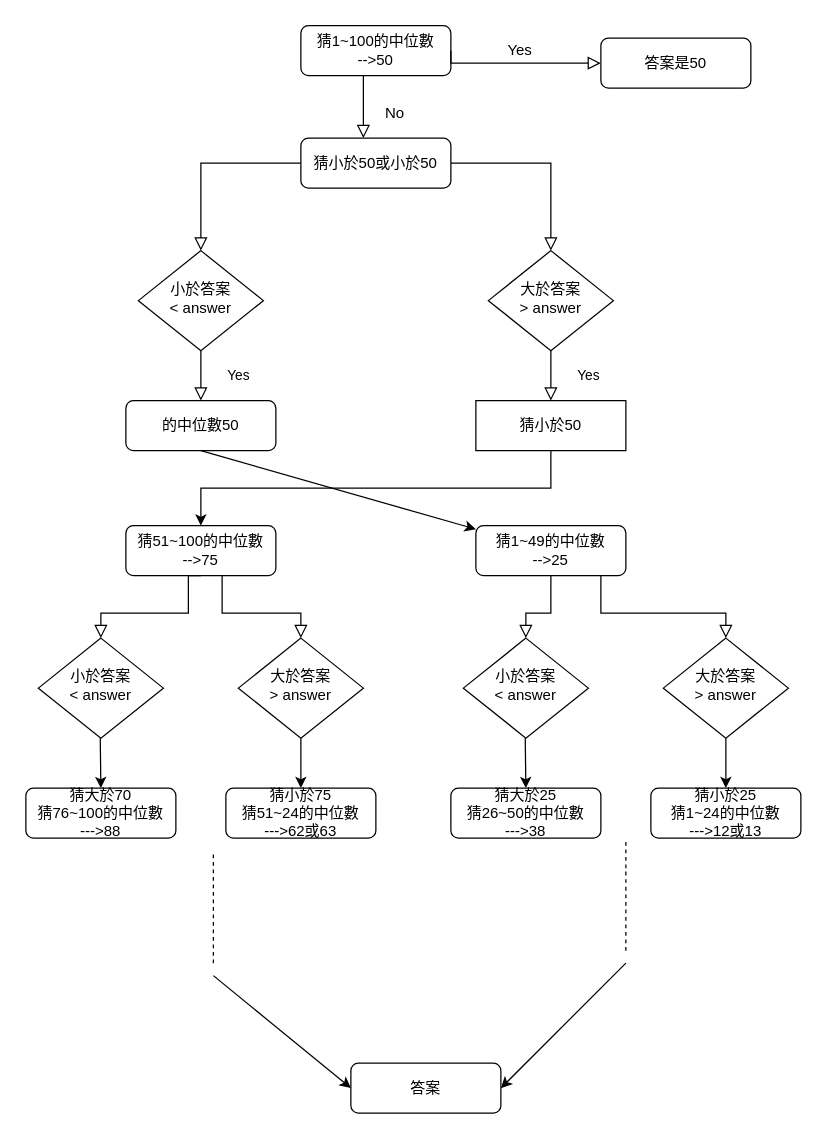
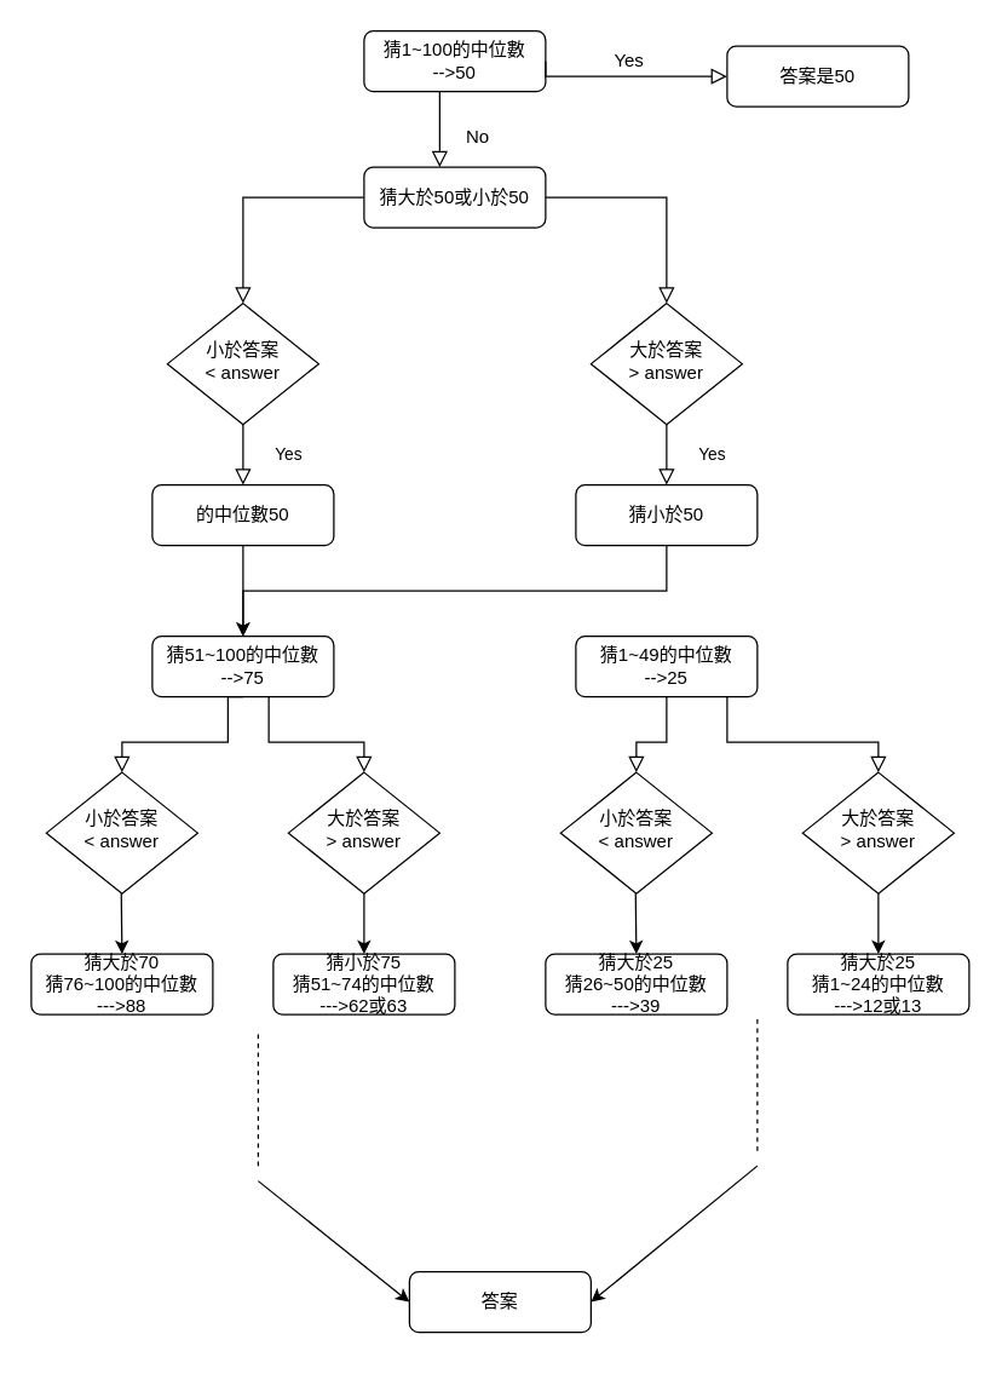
  <mxCell id="0" />
  <mxCell id="1" parent="0" />
  <mxCell id="2" value="" style="rounded=0;html=1;jettySize=auto;orthogonalLoop=1;fontSize=11;endArrow=block;endFill=0;endSize=8;strokeWidth=1;shadow=0;labelBackgroundColor=none;edgeStyle=orthogonalEdgeStyle;exitX=1;exitY=0.5;exitDx=0;exitDy=0;" parent="1" source="35" target="5" edge="1"><mxGeometry relative="1" as="geometry"><Array as="points"><mxPoint x="440" y="130" /></Array></mxGeometry></mxCell>
  <mxCell id="3" value="猜1~100的中位數&lt;br&gt;--&amp;gt;50" style="rounded=1;whiteSpace=wrap;html=1;fontSize=12;glass=0;strokeWidth=1;shadow=0;" parent="1" vertex="1"><mxGeometry x="240" y="20" width="120" height="40" as="geometry" /></mxCell>
  <mxCell id="4" value="Yes" style="edgeStyle=orthogonalEdgeStyle;rounded=0;html=1;jettySize=auto;orthogonalLoop=1;fontSize=11;endArrow=block;endFill=0;endSize=8;strokeWidth=1;shadow=0;labelBackgroundColor=none;" parent="1" source="5" target="7" edge="1"><mxGeometry y="30" relative="1" as="geometry"><mxPoint as="offset" /></mxGeometry></mxCell>
  <mxCell id="5" value="大於答案&lt;br&gt;&amp;gt; answer" style="rhombus;whiteSpace=wrap;html=1;shadow=0;fontFamily=Helvetica;fontSize=12;align=center;strokeWidth=1;spacing=6;spacingTop=-4;" parent="1" vertex="1"><mxGeometry x="390" y="200" width="100" height="80" as="geometry" /></mxCell>
  <mxCell id="6" style="edgeStyle=orthogonalEdgeStyle;rounded=0;orthogonalLoop=1;jettySize=auto;html=1;exitX=0.5;exitY=1;exitDx=0;exitDy=0;" edge="1" parent="1" source="7" target="12"><mxGeometry relative="1" as="geometry" /></mxCell>
- <mxCell id="7" value="猜小於50" style="whiteSpace=wrap;html=1;fontSize=12;glass=0;strokeWidth=1;shadow=0;rounded=0;" parent="1" vertex="1"><mxGeometry x="380" y="320" width="120" height="40" as="geometry" /></mxCell>
+ <mxCell id="7" value="猜小於50" style="rounded=1;whiteSpace=wrap;html=1;fontSize=12;glass=0;strokeWidth=1;shadow=0;" parent="1" vertex="1"><mxGeometry x="380" y="320" width="120" height="40" as="geometry" /></mxCell>
  <mxCell id="8" value="Yes" style="edgeStyle=orthogonalEdgeStyle;rounded=0;html=1;jettySize=auto;orthogonalLoop=1;fontSize=11;endArrow=block;endFill=0;endSize=8;strokeWidth=1;shadow=0;labelBackgroundColor=none;" parent="1" source="9" target="10" edge="1"><mxGeometry y="30" relative="1" as="geometry"><mxPoint as="offset" /></mxGeometry></mxCell>
  <mxCell id="9" value="小於答案&lt;br&gt;&amp;lt; answer" style="rhombus;whiteSpace=wrap;html=1;shadow=0;fontFamily=Helvetica;fontSize=12;align=center;strokeWidth=1;spacing=6;spacingTop=-4;" parent="1" vertex="1"><mxGeometry x="110" y="200" width="100" height="80" as="geometry" /></mxCell>
  <mxCell id="10" value="的中位數50" style="rounded=1;whiteSpace=wrap;html=1;fontSize=12;glass=0;strokeWidth=1;shadow=0;" parent="1" vertex="1"><mxGeometry x="100" y="320" width="120" height="40" as="geometry" /></mxCell>
  <mxCell id="11" value="猜1~49的中位數&lt;br&gt;--&amp;gt;25" style="rounded=1;whiteSpace=wrap;html=1;fontSize=12;glass=0;strokeWidth=1;shadow=0;" vertex="1" parent="1"><mxGeometry x="380" y="420" width="120" height="40" as="geometry" /></mxCell>
  <mxCell id="12" value="猜51~100的中位數&lt;br&gt;--&amp;gt;75" style="rounded=1;whiteSpace=wrap;html=1;fontSize=12;glass=0;strokeWidth=1;shadow=0;" vertex="1" parent="1"><mxGeometry x="100" y="420" width="120" height="40" as="geometry" /></mxCell>
  <mxCell id="13" value="" style="rounded=0;html=1;jettySize=auto;orthogonalLoop=1;fontSize=11;endArrow=block;endFill=0;endSize=8;strokeWidth=1;shadow=0;labelBackgroundColor=none;edgeStyle=orthogonalEdgeStyle;entryX=0.5;entryY=0;entryDx=0;entryDy=0;exitX=0;exitY=0.5;exitDx=0;exitDy=0;" edge="1" parent="1" source="35" target="9"><mxGeometry relative="1" as="geometry"><mxPoint x="240" y="100" as="sourcePoint" /><mxPoint x="240" y="190" as="targetPoint" /><Array as="points"><mxPoint x="160" y="130" /></Array></mxGeometry></mxCell>
- <mxCell id="14" value="" style="endArrow=classic;html=1;exitX=0.5;exitY=1;exitDx=0;exitDy=0;" edge="1" parent="1" source="10" target="11"><mxGeometry width="50" height="50" relative="1" as="geometry"><mxPoint x="110" y="460" as="sourcePoint" /><mxPoint x="160" y="410" as="targetPoint" /></mxGeometry></mxCell>
+ <mxCell id="14" value="" style="endArrow=classic;html=1;exitX=0.5;exitY=1;exitDx=0;exitDy=0;entryX=0.5;entryY=0;entryDx=0;entryDy=0;" edge="1" parent="1" source="10" target="12"><mxGeometry width="50" height="50" relative="1" as="geometry"><mxPoint x="110" y="460" as="sourcePoint" /><mxPoint x="160" y="410" as="targetPoint" /></mxGeometry></mxCell>
  <mxCell id="15" value="小於答案&lt;br&gt;&amp;lt; answer" style="rhombus;whiteSpace=wrap;html=1;shadow=0;fontFamily=Helvetica;fontSize=12;align=center;strokeWidth=1;spacing=6;spacingTop=-4;" vertex="1" parent="1"><mxGeometry x="30" y="510" width="100" height="80" as="geometry" /></mxCell>
  <mxCell id="16" value="大於答案&lt;br&gt;&amp;gt; answer" style="rhombus;whiteSpace=wrap;html=1;shadow=0;fontFamily=Helvetica;fontSize=12;align=center;strokeWidth=1;spacing=6;spacingTop=-4;" vertex="1" parent="1"><mxGeometry x="190" y="510" width="100" height="80" as="geometry" /></mxCell>
  <mxCell id="17" value="" style="rounded=0;html=1;jettySize=auto;orthogonalLoop=1;fontSize=11;endArrow=block;endFill=0;endSize=8;strokeWidth=1;shadow=0;labelBackgroundColor=none;edgeStyle=orthogonalEdgeStyle;entryX=0.5;entryY=0;entryDx=0;entryDy=0;exitX=0.5;exitY=1;exitDx=0;exitDy=0;" edge="1" parent="1" source="12" target="15"><mxGeometry relative="1" as="geometry"><mxPoint x="150" y="460" as="sourcePoint" /><mxPoint x="70" y="560" as="targetPoint" /><Array as="points"><mxPoint x="150" y="460" /><mxPoint x="150" y="490" /><mxPoint x="80" y="490" /></Array></mxGeometry></mxCell>
  <mxCell id="18" value="" style="rounded=0;html=1;jettySize=auto;orthogonalLoop=1;fontSize=11;endArrow=block;endFill=0;endSize=8;strokeWidth=1;shadow=0;labelBackgroundColor=none;edgeStyle=orthogonalEdgeStyle;entryX=0.5;entryY=0;entryDx=0;entryDy=0;" edge="1" parent="1" target="16"><mxGeometry relative="1" as="geometry"><mxPoint x="177" y="460" as="sourcePoint" /><mxPoint x="90" y="520" as="targetPoint" /><Array as="points"><mxPoint x="177" y="490" /><mxPoint x="240" y="490" /></Array></mxGeometry></mxCell>
  <mxCell id="19" value="猜大於70&lt;br&gt;猜76~100的中位數&lt;br&gt;---&amp;gt;88" style="rounded=1;whiteSpace=wrap;html=1;fontSize=12;glass=0;strokeWidth=1;shadow=0;" vertex="1" parent="1"><mxGeometry x="20" y="630" width="120" height="40" as="geometry" /></mxCell>
  <mxCell id="20" value="" style="endArrow=classic;html=1;exitX=0.5;exitY=1;exitDx=0;exitDy=0;" edge="1" parent="1"><mxGeometry width="50" height="50" relative="1" as="geometry"><mxPoint x="79.5" y="590" as="sourcePoint" /><mxPoint x="80" y="630" as="targetPoint" /><Array as="points" /></mxGeometry></mxCell>
- <mxCell id="21" value="猜小於75&lt;br&gt;猜51~24的中位數&lt;br&gt;---&amp;gt;62或63" style="rounded=1;whiteSpace=wrap;html=1;fontSize=12;glass=0;strokeWidth=1;shadow=0;" vertex="1" parent="1"><mxGeometry x="180" y="630" width="120" height="40" as="geometry" /></mxCell>
+ <mxCell id="21" value="猜小於75&lt;br&gt;猜51~74的中位數&lt;br&gt;---&amp;gt;62或63" style="rounded=1;whiteSpace=wrap;html=1;fontSize=12;glass=0;strokeWidth=1;shadow=0;" vertex="1" parent="1"><mxGeometry x="180" y="630" width="120" height="40" as="geometry" /></mxCell>
  <mxCell id="22" value="" style="endArrow=classic;html=1;exitX=0.5;exitY=1;exitDx=0;exitDy=0;entryX=0.5;entryY=0;entryDx=0;entryDy=0;" edge="1" parent="1" source="16" target="21"><mxGeometry width="50" height="50" relative="1" as="geometry"><mxPoint x="122.5" y="600" as="sourcePoint" /><mxPoint x="123" y="640" as="targetPoint" /><Array as="points" /></mxGeometry></mxCell>
  <mxCell id="23" value="小於答案&lt;br&gt;&amp;lt; answer" style="rhombus;whiteSpace=wrap;html=1;shadow=0;fontFamily=Helvetica;fontSize=12;align=center;strokeWidth=1;spacing=6;spacingTop=-4;" vertex="1" parent="1"><mxGeometry x="370" y="510" width="100" height="80" as="geometry" /></mxCell>
  <mxCell id="24" value="大於答案&lt;br&gt;&amp;gt; answer" style="rhombus;whiteSpace=wrap;html=1;shadow=0;fontFamily=Helvetica;fontSize=12;align=center;strokeWidth=1;spacing=6;spacingTop=-4;" vertex="1" parent="1"><mxGeometry x="530" y="510" width="100" height="80" as="geometry" /></mxCell>
- <mxCell id="25" value="猜大於25&lt;br&gt;猜26~50的中位數&lt;br&gt;---&amp;gt;38" style="rounded=1;whiteSpace=wrap;html=1;fontSize=12;glass=0;strokeWidth=1;shadow=0;" vertex="1" parent="1"><mxGeometry x="360" y="630" width="120" height="40" as="geometry" /></mxCell>
+ <mxCell id="25" value="猜大於25&lt;br&gt;猜26~50的中位數&lt;br&gt;---&amp;gt;39" style="rounded=1;whiteSpace=wrap;html=1;fontSize=12;glass=0;strokeWidth=1;shadow=0;" vertex="1" parent="1"><mxGeometry x="360" y="630" width="120" height="40" as="geometry" /></mxCell>
  <mxCell id="26" value="" style="endArrow=classic;html=1;exitX=0.5;exitY=1;exitDx=0;exitDy=0;" edge="1" parent="1"><mxGeometry width="50" height="50" relative="1" as="geometry"><mxPoint x="419.5" y="590" as="sourcePoint" /><mxPoint x="420" y="630" as="targetPoint" /><Array as="points" /></mxGeometry></mxCell>
- <mxCell id="27" value="猜小於25&lt;br&gt;猜1~24的中位數&lt;br&gt;---&amp;gt;12或13" style="rounded=1;whiteSpace=wrap;html=1;fontSize=12;glass=0;strokeWidth=1;shadow=0;" vertex="1" parent="1"><mxGeometry x="520" y="630" width="120" height="40" as="geometry" /></mxCell>
+ <mxCell id="27" value="猜大於25&lt;br&gt;猜1~24的中位數&lt;br&gt;---&amp;gt;12或13" style="rounded=1;whiteSpace=wrap;html=1;fontSize=12;glass=0;strokeWidth=1;shadow=0;" vertex="1" parent="1"><mxGeometry x="520" y="630" width="120" height="40" as="geometry" /></mxCell>
  <mxCell id="28" value="" style="endArrow=classic;html=1;exitX=0.5;exitY=1;exitDx=0;exitDy=0;entryX=0.5;entryY=0;entryDx=0;entryDy=0;" edge="1" parent="1" source="24" target="27"><mxGeometry width="50" height="50" relative="1" as="geometry"><mxPoint x="462.5" y="600" as="sourcePoint" /><mxPoint x="463" y="640" as="targetPoint" /><Array as="points" /></mxGeometry></mxCell>
  <mxCell id="29" value="" style="rounded=0;html=1;jettySize=auto;orthogonalLoop=1;fontSize=11;endArrow=block;endFill=0;endSize=8;strokeWidth=1;shadow=0;labelBackgroundColor=none;edgeStyle=orthogonalEdgeStyle;" edge="1" parent="1"><mxGeometry relative="1" as="geometry"><mxPoint x="480" y="460" as="sourcePoint" /><mxPoint x="580" y="510" as="targetPoint" /><Array as="points"><mxPoint x="480" y="490" /><mxPoint x="580" y="490" /><mxPoint x="580" y="510" /></Array></mxGeometry></mxCell>
  <mxCell id="30" value="" style="rounded=0;html=1;jettySize=auto;orthogonalLoop=1;fontSize=11;endArrow=block;endFill=0;endSize=8;strokeWidth=1;shadow=0;labelBackgroundColor=none;edgeStyle=orthogonalEdgeStyle;entryX=0.5;entryY=0;entryDx=0;entryDy=0;exitX=0.5;exitY=1;exitDx=0;exitDy=0;" edge="1" parent="1" target="23"><mxGeometry relative="1" as="geometry"><mxPoint x="440" y="460" as="sourcePoint" /><mxPoint x="360" y="510" as="targetPoint" /><Array as="points"><mxPoint x="440" y="490" /><mxPoint x="420" y="490" /></Array></mxGeometry></mxCell>
  <mxCell id="31" value="" style="endArrow=none;dashed=1;html=1;" edge="1" parent="1"><mxGeometry width="50" height="50" relative="1" as="geometry"><mxPoint x="170" y="770" as="sourcePoint" /><mxPoint x="170" y="680" as="targetPoint" /><Array as="points"><mxPoint x="170" y="710" /></Array></mxGeometry></mxCell>
  <mxCell id="32" value="" style="endArrow=none;dashed=1;html=1;" edge="1" parent="1"><mxGeometry width="50" height="50" relative="1" as="geometry"><mxPoint x="500" y="760" as="sourcePoint" /><mxPoint x="500" y="670" as="targetPoint" /><Array as="points"><mxPoint x="500" y="700" /><mxPoint x="500" y="690" /></Array></mxGeometry></mxCell>
  <mxCell id="33" value="" style="endArrow=classic;html=1;entryX=0;entryY=0.5;entryDx=0;entryDy=0;" edge="1" parent="1" target="41"><mxGeometry width="50" height="50" relative="1" as="geometry"><mxPoint x="170" y="780" as="sourcePoint" /><mxPoint x="290" y="890" as="targetPoint" /></mxGeometry></mxCell>
  <mxCell id="34" value="" style="endArrow=classic;html=1;entryX=1;entryY=0.5;entryDx=0;entryDy=0;" edge="1" parent="1" target="41"><mxGeometry width="50" height="50" relative="1" as="geometry"><mxPoint x="500" y="770" as="sourcePoint" /><mxPoint x="400" y="890" as="targetPoint" /></mxGeometry></mxCell>
- <mxCell id="35" value="猜小於50或小於50" style="rounded=1;whiteSpace=wrap;html=1;fontSize=12;glass=0;strokeWidth=1;shadow=0;" vertex="1" parent="1"><mxGeometry x="240" y="110" width="120" height="40" as="geometry" /></mxCell>
+ <mxCell id="35" value="猜大於50或小於50" style="rounded=1;whiteSpace=wrap;html=1;fontSize=12;glass=0;strokeWidth=1;shadow=0;" vertex="1" parent="1"><mxGeometry x="240" y="110" width="120" height="40" as="geometry" /></mxCell>
  <mxCell id="36" value="" style="rounded=0;html=1;jettySize=auto;orthogonalLoop=1;fontSize=11;endArrow=block;endFill=0;endSize=8;strokeWidth=1;shadow=0;labelBackgroundColor=none;edgeStyle=orthogonalEdgeStyle;exitX=1;exitY=0.5;exitDx=0;exitDy=0;" edge="1" parent="1"><mxGeometry relative="1" as="geometry"><mxPoint x="290" y="60" as="sourcePoint" /><mxPoint x="290" y="110" as="targetPoint" /><Array as="points"><mxPoint x="290" y="110" /></Array></mxGeometry></mxCell>
  <mxCell id="37" value="" style="rounded=0;html=1;jettySize=auto;orthogonalLoop=1;fontSize=11;endArrow=block;endFill=0;endSize=8;strokeWidth=1;shadow=0;labelBackgroundColor=none;edgeStyle=orthogonalEdgeStyle;exitX=1;exitY=0.5;exitDx=0;exitDy=0;" edge="1" parent="1" source="3"><mxGeometry relative="1" as="geometry"><mxPoint x="300" y="70" as="sourcePoint" /><mxPoint x="480" y="50" as="targetPoint" /><Array as="points"><mxPoint x="360" y="50" /></Array></mxGeometry></mxCell>
  <mxCell id="38" value="答案是50" style="rounded=1;whiteSpace=wrap;html=1;fontSize=12;glass=0;strokeWidth=1;shadow=0;" vertex="1" parent="1"><mxGeometry x="480" y="30" width="120" height="40" as="geometry" /></mxCell>
  <mxCell id="39" value="Yes" style="text;html=1;align=center;verticalAlign=middle;resizable=0;points=[];autosize=1;" vertex="1" parent="1"><mxGeometry x="400" y="30" width="30" height="20" as="geometry" /></mxCell>
  <mxCell id="40" value="No" style="text;html=1;align=center;verticalAlign=middle;resizable=0;points=[];autosize=1;" vertex="1" parent="1"><mxGeometry x="300" y="80" width="30" height="20" as="geometry" /></mxCell>
- <mxCell id="41" value="答案" style="rounded=1;whiteSpace=wrap;html=1;fontSize=12;glass=0;strokeWidth=1;shadow=0;" vertex="1" parent="1"><mxGeometry x="280" y="850" width="120" height="40" as="geometry" /></mxCell>
+ <mxCell id="41" value="答案" style="rounded=1;whiteSpace=wrap;html=1;fontSize=12;glass=0;strokeWidth=1;shadow=0;" vertex="1" parent="1"><mxGeometry x="270" y="840" width="120" height="40" as="geometry" /></mxCell>
